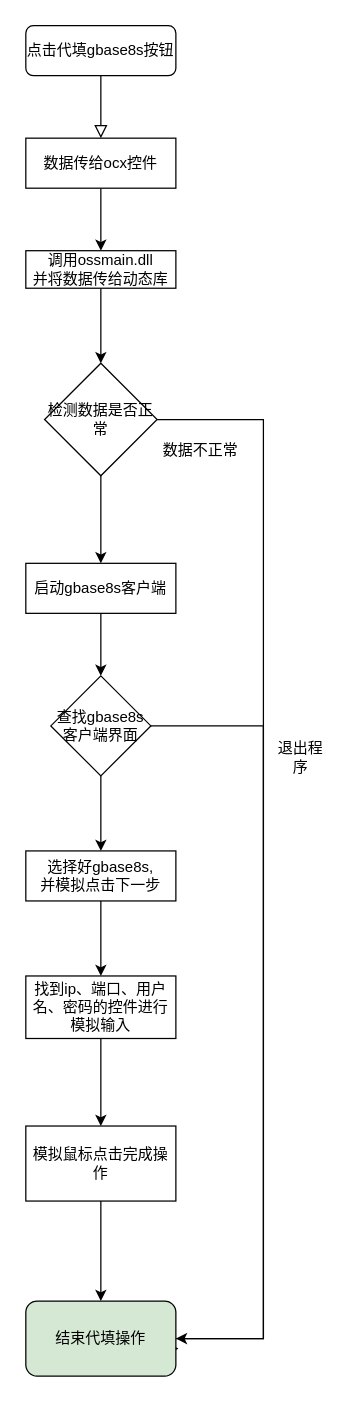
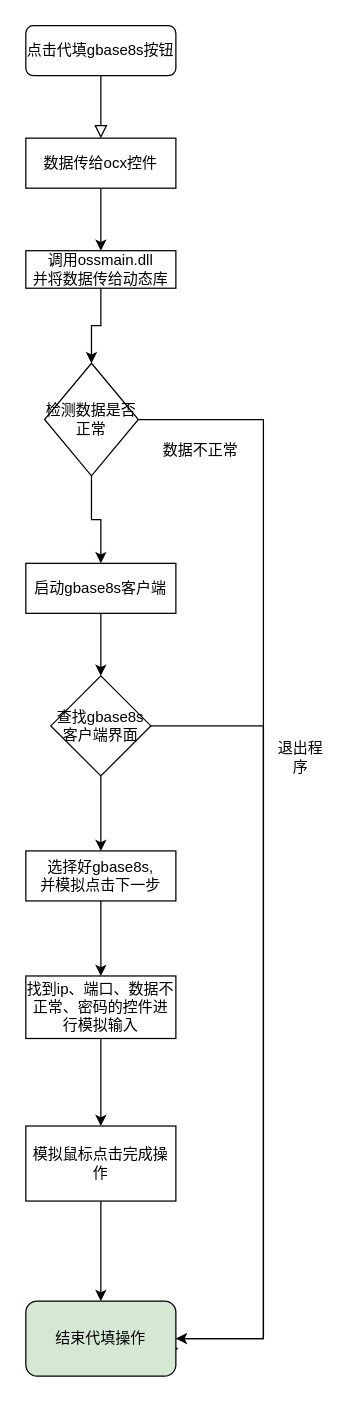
  <mxCell id="0" />
  <mxCell id="1" parent="0" />
  <mxCell id="2" value="" style="rounded=0;html=1;jettySize=auto;orthogonalLoop=1;fontSize=11;endArrow=block;endFill=0;endSize=8;strokeWidth=1;shadow=0;labelBackgroundColor=none;edgeStyle=orthogonalEdgeStyle;" parent="1" source="3" edge="1"><mxGeometry relative="1" as="geometry"><mxPoint x="80" y="110" as="targetPoint" /></mxGeometry></mxCell>
  <mxCell id="3" value="点击代填gbase8s按钮" style="rounded=1;whiteSpace=wrap;html=1;fontSize=12;glass=0;strokeWidth=1;shadow=0;" parent="1" vertex="1"><mxGeometry x="20" y="20" width="120" height="40" as="geometry" /></mxCell>
  <mxCell id="4" style="edgeStyle=orthogonalEdgeStyle;rounded=0;orthogonalLoop=1;jettySize=auto;html=1;" edge="1" parent="1" source="5"><mxGeometry relative="1" as="geometry"><mxPoint x="80" y="200" as="targetPoint" /></mxGeometry></mxCell>
  <mxCell id="5" value="数据传给ocx控件" style="rounded=0;whiteSpace=wrap;html=1;" vertex="1" parent="1"><mxGeometry x="20" y="110" width="120" height="40" as="geometry" /></mxCell>
  <mxCell id="6" value="" style="edgeStyle=orthogonalEdgeStyle;rounded=0;orthogonalLoop=1;jettySize=auto;html=1;entryX=0.5;entryY=0;entryDx=0;entryDy=0;" edge="1" parent="1" source="7" target="10"><mxGeometry relative="1" as="geometry"><mxPoint x="80" y="295" as="targetPoint" /></mxGeometry></mxCell>
  <mxCell id="7" value="调用ossmain.dll&lt;br&gt;并将数据传给动态库" style="rounded=0;whiteSpace=wrap;html=1;" vertex="1" parent="1"><mxGeometry x="20" y="200" width="120" height="30" as="geometry" /></mxCell>
  <mxCell id="8" value="" style="edgeStyle=orthogonalEdgeStyle;rounded=0;orthogonalLoop=1;jettySize=auto;html=1;" edge="1" parent="1" source="10" target="12"><mxGeometry relative="1" as="geometry" /></mxCell>
  <mxCell id="9" style="edgeStyle=orthogonalEdgeStyle;rounded=0;orthogonalLoop=1;jettySize=auto;html=1;entryX=1.017;entryY=0.633;entryDx=0;entryDy=0;entryPerimeter=0;" edge="1" parent="1" source="10" target="22"><mxGeometry relative="1" as="geometry"><Array as="points"><mxPoint x="210" y="335" /><mxPoint x="210" y="1070" /><mxPoint x="122" y="1070" /></Array></mxGeometry></mxCell>
- <mxCell id="10" value="&lt;span&gt;检测数据是否正常&lt;/span&gt;" style="rhombus;whiteSpace=wrap;html=1;" vertex="1" parent="1"><mxGeometry x="35" y="290" width="90" height="90" as="geometry" /></mxCell>
+ <mxCell id="10" value="&lt;span&gt;检测数据是否正常&lt;/span&gt;" style="rhombus;whiteSpace=wrap;html=1;" vertex="1" parent="1"><mxGeometry x="35" y="290" width="75" height="90" as="geometry" /></mxCell>
  <mxCell id="11" value="" style="edgeStyle=orthogonalEdgeStyle;rounded=0;orthogonalLoop=1;jettySize=auto;html=1;" edge="1" parent="1" source="12" target="15"><mxGeometry relative="1" as="geometry" /></mxCell>
  <mxCell id="12" value="启动gbase8s客户端" style="whiteSpace=wrap;html=1;" vertex="1" parent="1"><mxGeometry x="20" y="450" width="120" height="40" as="geometry" /></mxCell>
  <mxCell id="13" value="" style="edgeStyle=orthogonalEdgeStyle;rounded=0;orthogonalLoop=1;jettySize=auto;html=1;" edge="1" parent="1" source="15" target="17"><mxGeometry relative="1" as="geometry" /></mxCell>
  <mxCell id="14" style="edgeStyle=orthogonalEdgeStyle;rounded=0;orthogonalLoop=1;jettySize=auto;html=1;entryX=1;entryY=0.5;entryDx=0;entryDy=0;" edge="1" parent="1" source="15" target="22"><mxGeometry relative="1" as="geometry"><Array as="points"><mxPoint x="210" y="580" /><mxPoint x="210" y="1070" /></Array></mxGeometry></mxCell>
  <mxCell id="15" value="查找gbase8s客户端界面" style="rhombus;whiteSpace=wrap;html=1;" vertex="1" parent="1"><mxGeometry x="40" y="540" width="80" height="80" as="geometry" /></mxCell>
  <mxCell id="16" value="" style="edgeStyle=orthogonalEdgeStyle;rounded=0;orthogonalLoop=1;jettySize=auto;html=1;" edge="1" parent="1" source="17" target="19"><mxGeometry relative="1" as="geometry" /></mxCell>
  <mxCell id="17" value="选择好gbase8s,&lt;br&gt;并模拟点击下一步" style="whiteSpace=wrap;html=1;" vertex="1" parent="1"><mxGeometry x="20" y="680" width="120" height="40" as="geometry" /></mxCell>
  <mxCell id="18" value="" style="edgeStyle=orthogonalEdgeStyle;rounded=0;orthogonalLoop=1;jettySize=auto;html=1;" edge="1" parent="1" source="19" target="21"><mxGeometry relative="1" as="geometry" /></mxCell>
- <mxCell id="19" value="找到ip、端口、用户名、密码的控件进行模拟输入" style="whiteSpace=wrap;html=1;" vertex="1" parent="1"><mxGeometry x="20" y="780" width="120" height="50" as="geometry" /></mxCell>
+ <mxCell id="19" value="找到ip、端口、数据不正常、密码的控件进行模拟输入" style="whiteSpace=wrap;html=1;" vertex="1" parent="1"><mxGeometry x="20" y="780" width="120" height="50" as="geometry" /></mxCell>
  <mxCell id="20" value="" style="edgeStyle=orthogonalEdgeStyle;rounded=0;orthogonalLoop=1;jettySize=auto;html=1;" edge="1" parent="1" source="21"><mxGeometry relative="1" as="geometry"><mxPoint x="80" y="1040" as="targetPoint" /></mxGeometry></mxCell>
  <mxCell id="21" value="模拟鼠标点击完成操作" style="whiteSpace=wrap;html=1;" vertex="1" parent="1"><mxGeometry x="20" y="900" width="120" height="60" as="geometry" /></mxCell>
  <mxCell id="22" value="结束代填操作" style="rounded=1;whiteSpace=wrap;html=1;fillColor=#d5e8d4;" vertex="1" parent="1"><mxGeometry x="20" y="1040" width="120" height="60" as="geometry" /></mxCell>
  <mxCell id="23" value="退出程序" style="text;html=1;strokeColor=none;fillColor=none;align=center;verticalAlign=middle;whiteSpace=wrap;rounded=0;" vertex="1" parent="1"><mxGeometry x="220" y="550" width="40" height="110" as="geometry" /></mxCell>
  <mxCell id="24" value="数据不正常" style="text;html=1;strokeColor=none;fillColor=none;align=center;verticalAlign=middle;whiteSpace=wrap;rounded=0;" vertex="1" parent="1"><mxGeometry x="125" y="350" width="70" height="20" as="geometry" /></mxCell>
